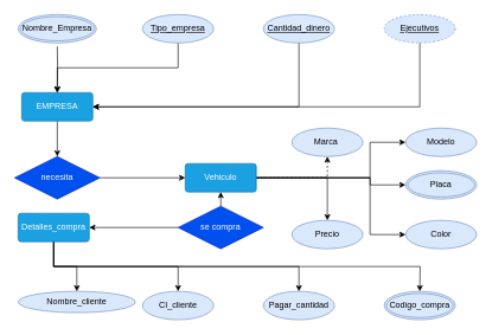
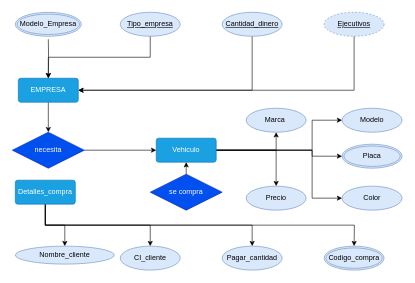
  <mxCell id="0" />
  <mxCell id="1" parent="0" />
  <mxCell id="2" style="edgeStyle=orthogonalEdgeStyle;rounded=0;orthogonalLoop=1;jettySize=auto;html=1;exitX=0.5;exitY=1;exitDx=0;exitDy=0;entryX=0.5;entryY=0;entryDx=0;entryDy=0;" edge="1" parent="1" source="3" target="23"><mxGeometry relative="1" as="geometry" /></mxCell>
  <mxCell id="3" value="&lt;font style=&quot;vertical-align: inherit;&quot;&gt;&lt;font style=&quot;vertical-align: inherit;&quot;&gt;EMPRESA&lt;/font&gt;&lt;/font&gt;" style="rounded=1;arcSize=10;whiteSpace=wrap;html=1;align=center;fillColor=#1ba1e2;fontColor=#ffffff;strokeColor=#006EAF;" vertex="1" parent="1"><mxGeometry x="30" y="130" width="100" height="40" as="geometry" /></mxCell>
  <mxCell id="4" style="edgeStyle=orthogonalEdgeStyle;rounded=0;orthogonalLoop=1;jettySize=auto;html=1;exitX=0.5;exitY=1;exitDx=0;exitDy=0;entryX=0.5;entryY=0;entryDx=0;entryDy=0;" edge="1" parent="1" target="3"><mxGeometry relative="1" as="geometry"><mxPoint x="80" y="65" as="sourcePoint" /></mxGeometry></mxCell>
  <mxCell id="5" style="edgeStyle=orthogonalEdgeStyle;rounded=0;orthogonalLoop=1;jettySize=auto;html=1;exitX=0.5;exitY=1;exitDx=0;exitDy=0;entryX=0.5;entryY=0;entryDx=0;entryDy=0;" edge="1" parent="1" source="6" target="3"><mxGeometry relative="1" as="geometry" /></mxCell>
  <mxCell id="6" value="&lt;font style=&quot;vertical-align: inherit;&quot;&gt;&lt;font style=&quot;vertical-align: inherit;&quot;&gt;&lt;font style=&quot;vertical-align: inherit;&quot;&gt;&lt;font style=&quot;vertical-align: inherit;&quot;&gt;&lt;font style=&quot;vertical-align: inherit;&quot;&gt;&lt;font style=&quot;vertical-align: inherit;&quot;&gt;Tipo_empresa&lt;/font&gt;&lt;/font&gt;&lt;/font&gt;&lt;/font&gt;&lt;/font&gt;&lt;/font&gt;" style="ellipse;whiteSpace=wrap;html=1;align=center;fontStyle=4;fillColor=#dae8fc;strokeColor=#6c8ebf;" vertex="1" parent="1"><mxGeometry x="200" y="20" width="100" height="40" as="geometry" /></mxCell>
  <mxCell id="7" style="edgeStyle=orthogonalEdgeStyle;rounded=0;orthogonalLoop=1;jettySize=auto;html=1;exitX=0.5;exitY=1;exitDx=0;exitDy=0;entryX=1;entryY=0.5;entryDx=0;entryDy=0;" edge="1" parent="1" source="8" target="3"><mxGeometry relative="1" as="geometry" /></mxCell>
  <mxCell id="8" value="&lt;font style=&quot;vertical-align: inherit;&quot;&gt;&lt;font style=&quot;vertical-align: inherit;&quot;&gt;&lt;font style=&quot;vertical-align: inherit;&quot;&gt;&lt;font style=&quot;vertical-align: inherit;&quot;&gt;Cantidad_dinero&lt;/font&gt;&lt;/font&gt;&lt;/font&gt;&lt;/font&gt;" style="ellipse;whiteSpace=wrap;html=1;align=center;fontStyle=4;fillColor=#dae8fc;strokeColor=#6c8ebf;" vertex="1" parent="1"><mxGeometry x="370" y="20" width="100" height="40" as="geometry" /></mxCell>
  <mxCell id="9" style="edgeStyle=orthogonalEdgeStyle;rounded=0;orthogonalLoop=1;jettySize=auto;html=1;exitX=0.5;exitY=1;exitDx=0;exitDy=0;entryX=1;entryY=0.5;entryDx=0;entryDy=0;" edge="1" parent="1" source="10" target="3"><mxGeometry relative="1" as="geometry" /></mxCell>
  <mxCell id="10" value="&lt;font style=&quot;vertical-align: inherit;&quot;&gt;&lt;font style=&quot;vertical-align: inherit;&quot;&gt;&lt;font style=&quot;vertical-align: inherit;&quot;&gt;&lt;font style=&quot;vertical-align: inherit;&quot;&gt;Ejecutivos&lt;/font&gt;&lt;/font&gt;&lt;/font&gt;&lt;/font&gt;" style="ellipse;whiteSpace=wrap;html=1;align=center;fontStyle=4;fillColor=#dae8fc;strokeColor=#6c8ebf;dashed=1;" vertex="1" parent="1"><mxGeometry x="540" y="20" width="100" height="40" as="geometry" /></mxCell>
  <mxCell id="11" style="edgeStyle=orthogonalEdgeStyle;rounded=0;orthogonalLoop=1;jettySize=auto;html=1;exitX=0.5;exitY=1;exitDx=0;exitDy=0;entryX=0.5;entryY=0;entryDx=0;entryDy=0;" edge="1" parent="1" source="15" target="31"><mxGeometry relative="1" as="geometry" /></mxCell>
  <mxCell id="12" style="edgeStyle=orthogonalEdgeStyle;rounded=0;orthogonalLoop=1;jettySize=auto;html=1;exitX=0.5;exitY=1;exitDx=0;exitDy=0;entryX=0.5;entryY=0;entryDx=0;entryDy=0;" edge="1" parent="1" source="15" target="32"><mxGeometry relative="1" as="geometry" /></mxCell>
  <mxCell id="13" style="edgeStyle=orthogonalEdgeStyle;rounded=0;orthogonalLoop=1;jettySize=auto;html=1;exitX=0.5;exitY=1;exitDx=0;exitDy=0;entryX=0.5;entryY=0;entryDx=0;entryDy=0;" edge="1" parent="1" source="15" target="33"><mxGeometry relative="1" as="geometry" /></mxCell>
  <mxCell id="14" style="edgeStyle=orthogonalEdgeStyle;rounded=0;orthogonalLoop=1;jettySize=auto;html=1;exitX=0.5;exitY=1;exitDx=0;exitDy=0;entryX=0.5;entryY=0;entryDx=0;entryDy=0;" edge="1" parent="1" source="15"><mxGeometry relative="1" as="geometry"><mxPoint x="590" y="410" as="targetPoint" /></mxGeometry></mxCell>
  <mxCell id="15" value="&lt;font style=&quot;vertical-align: inherit;&quot;&gt;&lt;font style=&quot;vertical-align: inherit;&quot;&gt;&lt;font style=&quot;vertical-align: inherit;&quot;&gt;&lt;font style=&quot;vertical-align: inherit;&quot;&gt;Detalles_compra&lt;/font&gt;&lt;/font&gt;&lt;/font&gt;&lt;/font&gt;" style="rounded=1;arcSize=10;whiteSpace=wrap;html=1;align=center;fillColor=#1ba1e2;fontColor=#ffffff;strokeColor=#006EAF;" vertex="1" parent="1"><mxGeometry x="25" y="300" width="100" height="40" as="geometry" /></mxCell>
  <mxCell id="16" style="edgeStyle=orthogonalEdgeStyle;rounded=0;orthogonalLoop=1;jettySize=auto;html=1;exitX=1;exitY=0.5;exitDx=0;exitDy=0;entryX=0.5;entryY=0;entryDx=0;entryDy=0;" edge="1" parent="1" source="21" target="29"><mxGeometry relative="1" as="geometry" /></mxCell>
- <mxCell id="17" style="edgeStyle=orthogonalEdgeStyle;rounded=0;orthogonalLoop=1;jettySize=auto;html=1;exitX=1;exitY=0.5;exitDx=0;exitDy=0;entryX=0.5;entryY=1;entryDx=0;entryDy=0;dashed=1;" edge="1" parent="1" source="21" target="27"><mxGeometry relative="1" as="geometry" /></mxCell>
+ <mxCell id="17" style="edgeStyle=orthogonalEdgeStyle;rounded=0;orthogonalLoop=1;jettySize=auto;html=1;exitX=1;exitY=0.5;exitDx=0;exitDy=0;entryX=0.5;entryY=1;entryDx=0;entryDy=0;" edge="1" parent="1" source="21" target="27"><mxGeometry relative="1" as="geometry" /></mxCell>
  <mxCell id="18" style="edgeStyle=orthogonalEdgeStyle;rounded=0;orthogonalLoop=1;jettySize=auto;html=1;exitX=1;exitY=0.5;exitDx=0;exitDy=0;entryX=0;entryY=0.5;entryDx=0;entryDy=0;" edge="1" parent="1" source="21"><mxGeometry relative="1" as="geometry"><Array as="points"><mxPoint x="520" y="250" /><mxPoint x="520" y="260" /></Array><mxPoint x="570" y="260" as="targetPoint" /></mxGeometry></mxCell>
  <mxCell id="19" style="edgeStyle=orthogonalEdgeStyle;rounded=0;orthogonalLoop=1;jettySize=auto;html=1;exitX=1;exitY=0.5;exitDx=0;exitDy=0;entryX=0;entryY=0.5;entryDx=0;entryDy=0;" edge="1" parent="1" source="21" target="28"><mxGeometry relative="1" as="geometry"><Array as="points"><mxPoint x="520" y="250" /><mxPoint x="520" y="200" /></Array></mxGeometry></mxCell>
  <mxCell id="20" style="edgeStyle=orthogonalEdgeStyle;rounded=0;orthogonalLoop=1;jettySize=auto;html=1;exitX=1;exitY=0.5;exitDx=0;exitDy=0;entryX=0;entryY=0.5;entryDx=0;entryDy=0;" edge="1" parent="1" source="21" target="30"><mxGeometry relative="1" as="geometry"><Array as="points"><mxPoint x="520" y="250" /><mxPoint x="520" y="330" /></Array></mxGeometry></mxCell>
  <mxCell id="21" value="Vehiculo" style="rounded=1;arcSize=10;whiteSpace=wrap;html=1;align=center;fillColor=#1ba1e2;fontColor=#ffffff;strokeColor=#006EAF;" vertex="1" parent="1"><mxGeometry x="260" y="230" width="100" height="40" as="geometry" /></mxCell>
  <mxCell id="22" style="edgeStyle=orthogonalEdgeStyle;rounded=0;orthogonalLoop=1;jettySize=auto;html=1;exitX=1;exitY=0.5;exitDx=0;exitDy=0;entryX=0;entryY=0.5;entryDx=0;entryDy=0;" edge="1" parent="1" source="23" target="21"><mxGeometry relative="1" as="geometry" /></mxCell>
  <mxCell id="23" value="&lt;font style=&quot;vertical-align: inherit;&quot;&gt;&lt;font style=&quot;vertical-align: inherit;&quot;&gt;necesita&lt;/font&gt;&lt;/font&gt;" style="shape=rhombus;perimeter=rhombusPerimeter;whiteSpace=wrap;html=1;align=center;fillColor=#0050ef;fontColor=#ffffff;strokeColor=#001DBC;" vertex="1" parent="1"><mxGeometry x="20" y="220" width="120" height="60" as="geometry" /></mxCell>
  <mxCell id="24" style="edgeStyle=orthogonalEdgeStyle;rounded=0;orthogonalLoop=1;jettySize=auto;html=1;exitX=0.5;exitY=0;exitDx=0;exitDy=0;entryX=0.5;entryY=1;entryDx=0;entryDy=0;" edge="1" parent="1" source="26" target="21"><mxGeometry relative="1" as="geometry" /></mxCell>
- <mxCell id="25" style="edgeStyle=orthogonalEdgeStyle;rounded=0;orthogonalLoop=1;jettySize=auto;html=1;exitX=0;exitY=0.5;exitDx=0;exitDy=0;entryX=1;entryY=0.5;entryDx=0;entryDy=0;" edge="1" parent="1" source="26" target="15"><mxGeometry relative="1" as="geometry" /></mxCell>
  <mxCell id="26" value="&lt;font style=&quot;vertical-align: inherit;&quot;&gt;&lt;font style=&quot;vertical-align: inherit;&quot;&gt;&lt;font style=&quot;vertical-align: inherit;&quot;&gt;&lt;font style=&quot;vertical-align: inherit;&quot;&gt;se compra&lt;/font&gt;&lt;/font&gt;&lt;/font&gt;&lt;/font&gt;" style="shape=rhombus;perimeter=rhombusPerimeter;whiteSpace=wrap;html=1;align=center;fillColor=#0050ef;fontColor=#ffffff;strokeColor=#001DBC;" vertex="1" parent="1"><mxGeometry x="250" y="290" width="120" height="60" as="geometry" /></mxCell>
  <mxCell id="27" value="&lt;font style=&quot;vertical-align: inherit;&quot;&gt;&lt;font style=&quot;vertical-align: inherit;&quot;&gt;Marca&amp;nbsp;&lt;/font&gt;&lt;/font&gt;" style="ellipse;whiteSpace=wrap;html=1;align=center;fillColor=#dae8fc;strokeColor=#6c8ebf;" vertex="1" parent="1"><mxGeometry x="410" y="180" width="100" height="40" as="geometry" /></mxCell>
  <mxCell id="28" value="&lt;font style=&quot;vertical-align: inherit;&quot;&gt;&lt;font style=&quot;vertical-align: inherit;&quot;&gt;Modelo&lt;/font&gt;&lt;/font&gt;" style="ellipse;whiteSpace=wrap;html=1;align=center;fillColor=#dae8fc;strokeColor=#6c8ebf;" vertex="1" parent="1"><mxGeometry x="570" y="180" width="100" height="40" as="geometry" /></mxCell>
  <mxCell id="29" value="Precio" style="ellipse;whiteSpace=wrap;html=1;align=center;fillColor=#dae8fc;strokeColor=#6c8ebf;" vertex="1" parent="1"><mxGeometry x="410" y="310" width="100" height="40" as="geometry" /></mxCell>
  <mxCell id="30" value="&lt;font style=&quot;vertical-align: inherit;&quot;&gt;&lt;font style=&quot;vertical-align: inherit;&quot;&gt;Color&lt;/font&gt;&lt;/font&gt;" style="ellipse;whiteSpace=wrap;html=1;align=center;fillColor=#dae8fc;strokeColor=#6c8ebf;" vertex="1" parent="1"><mxGeometry x="570" y="310" width="100" height="40" as="geometry" /></mxCell>
  <mxCell id="31" value="Nombre_cliente" style="ellipse;whiteSpace=wrap;html=1;align=center;fillColor=#dae8fc;strokeColor=#6c8ebf;" vertex="1" parent="1"><mxGeometry x="25" y="410" width="165" height="30" as="geometry" /></mxCell>
  <mxCell id="32" value="CI_cliente" style="ellipse;whiteSpace=wrap;html=1;align=center;fillColor=#dae8fc;strokeColor=#6c8ebf;" vertex="1" parent="1"><mxGeometry x="200" y="410" width="100" height="40" as="geometry" /></mxCell>
  <mxCell id="33" value="Pagar_cantidad" style="ellipse;whiteSpace=wrap;html=1;align=center;fillColor=#dae8fc;strokeColor=#6c8ebf;" vertex="1" parent="1"><mxGeometry x="370" y="410" width="100" height="40" as="geometry" /></mxCell>
  <mxCell id="34" value="&lt;font style=&quot;vertical-align: inherit;&quot;&gt;&lt;font style=&quot;vertical-align: inherit;&quot;&gt;Placa&lt;/font&gt;&lt;/font&gt;" style="ellipse;shape=doubleEllipse;margin=3;whiteSpace=wrap;html=1;align=center;fillColor=#dae8fc;strokeColor=#6c8ebf;" vertex="1" parent="1"><mxGeometry x="570" y="240" width="100" height="40" as="geometry" /></mxCell>
- <mxCell id="35" value="&lt;font style=&quot;vertical-align: inherit;&quot;&gt;&lt;font style=&quot;vertical-align: inherit;&quot;&gt;Nombre_Empresa&lt;/font&gt;&lt;/font&gt;" style="ellipse;shape=doubleEllipse;margin=3;whiteSpace=wrap;html=1;align=center;fillColor=#dae8fc;strokeColor=#6c8ebf;" vertex="1" parent="1"><mxGeometry x="25" y="20" width="110" height="40" as="geometry" /></mxCell>
+ <mxCell id="35" value="&lt;font style=&quot;vertical-align: inherit;&quot;&gt;&lt;font style=&quot;vertical-align: inherit;&quot;&gt;Modelo_Empresa&lt;/font&gt;&lt;/font&gt;" style="ellipse;shape=doubleEllipse;margin=3;whiteSpace=wrap;html=1;align=center;fillColor=#dae8fc;strokeColor=#6c8ebf;" vertex="1" parent="1"><mxGeometry x="25" y="20" width="110" height="40" as="geometry" /></mxCell>
  <mxCell id="36" value="Codigo_compra" style="ellipse;shape=doubleEllipse;margin=3;whiteSpace=wrap;html=1;align=center;fillColor=#dae8fc;strokeColor=#6c8ebf;" vertex="1" parent="1"><mxGeometry x="540" y="410" width="100" height="40" as="geometry" /></mxCell>
